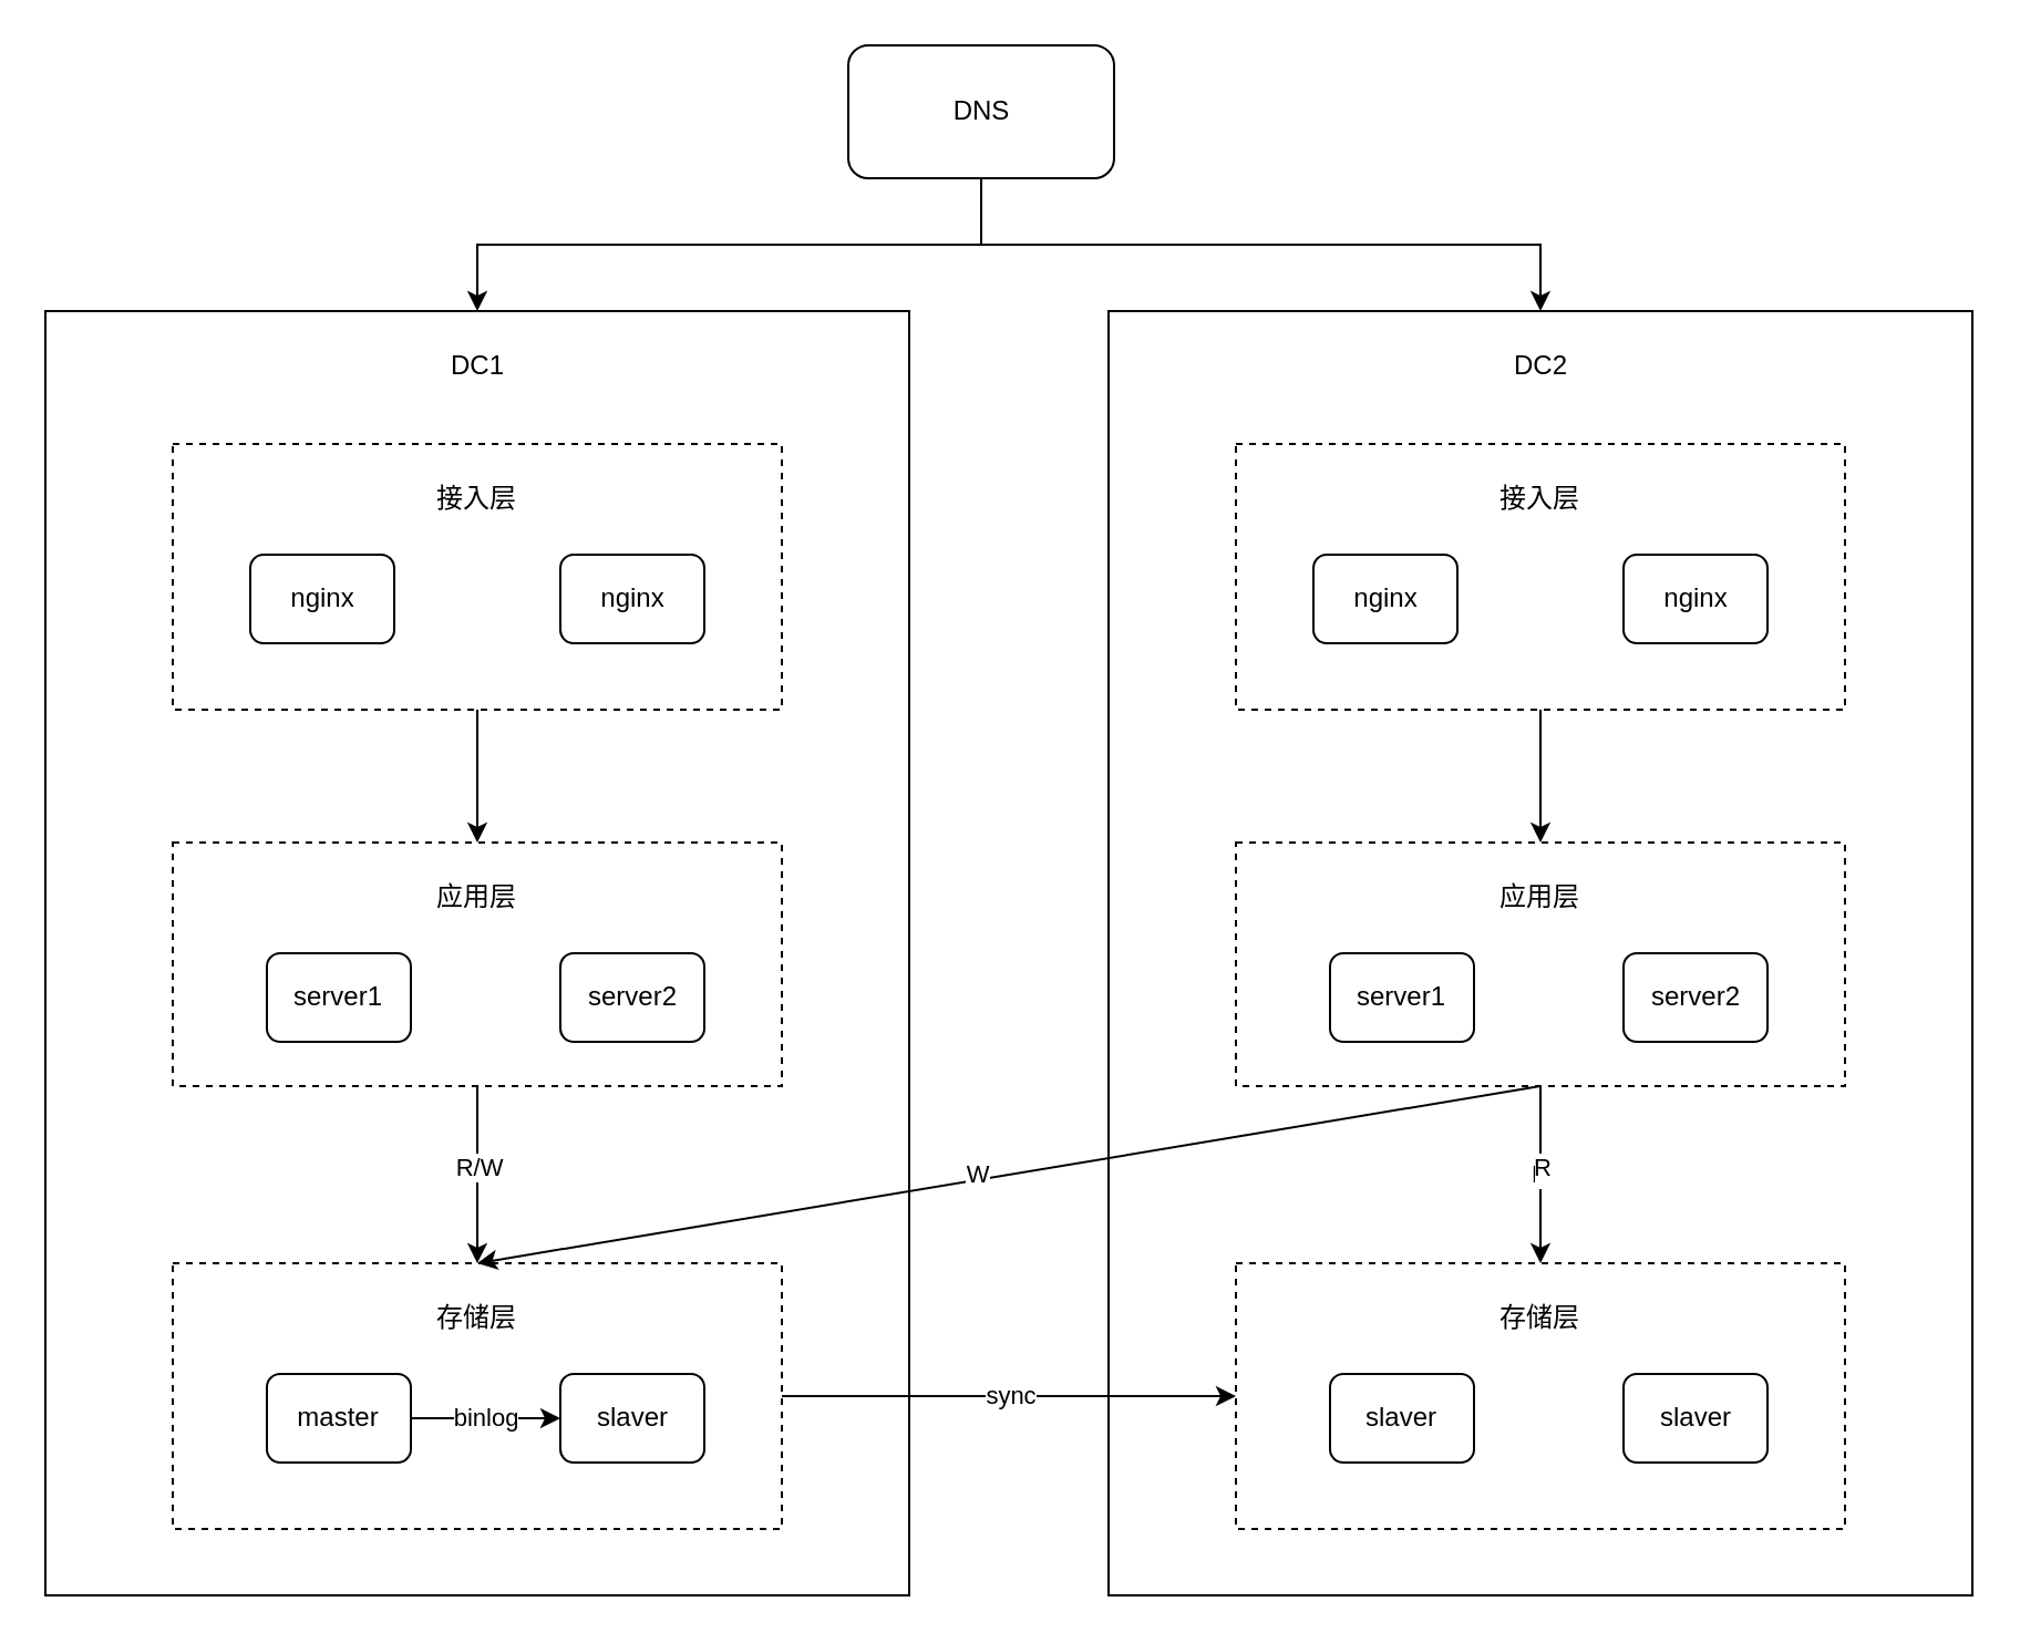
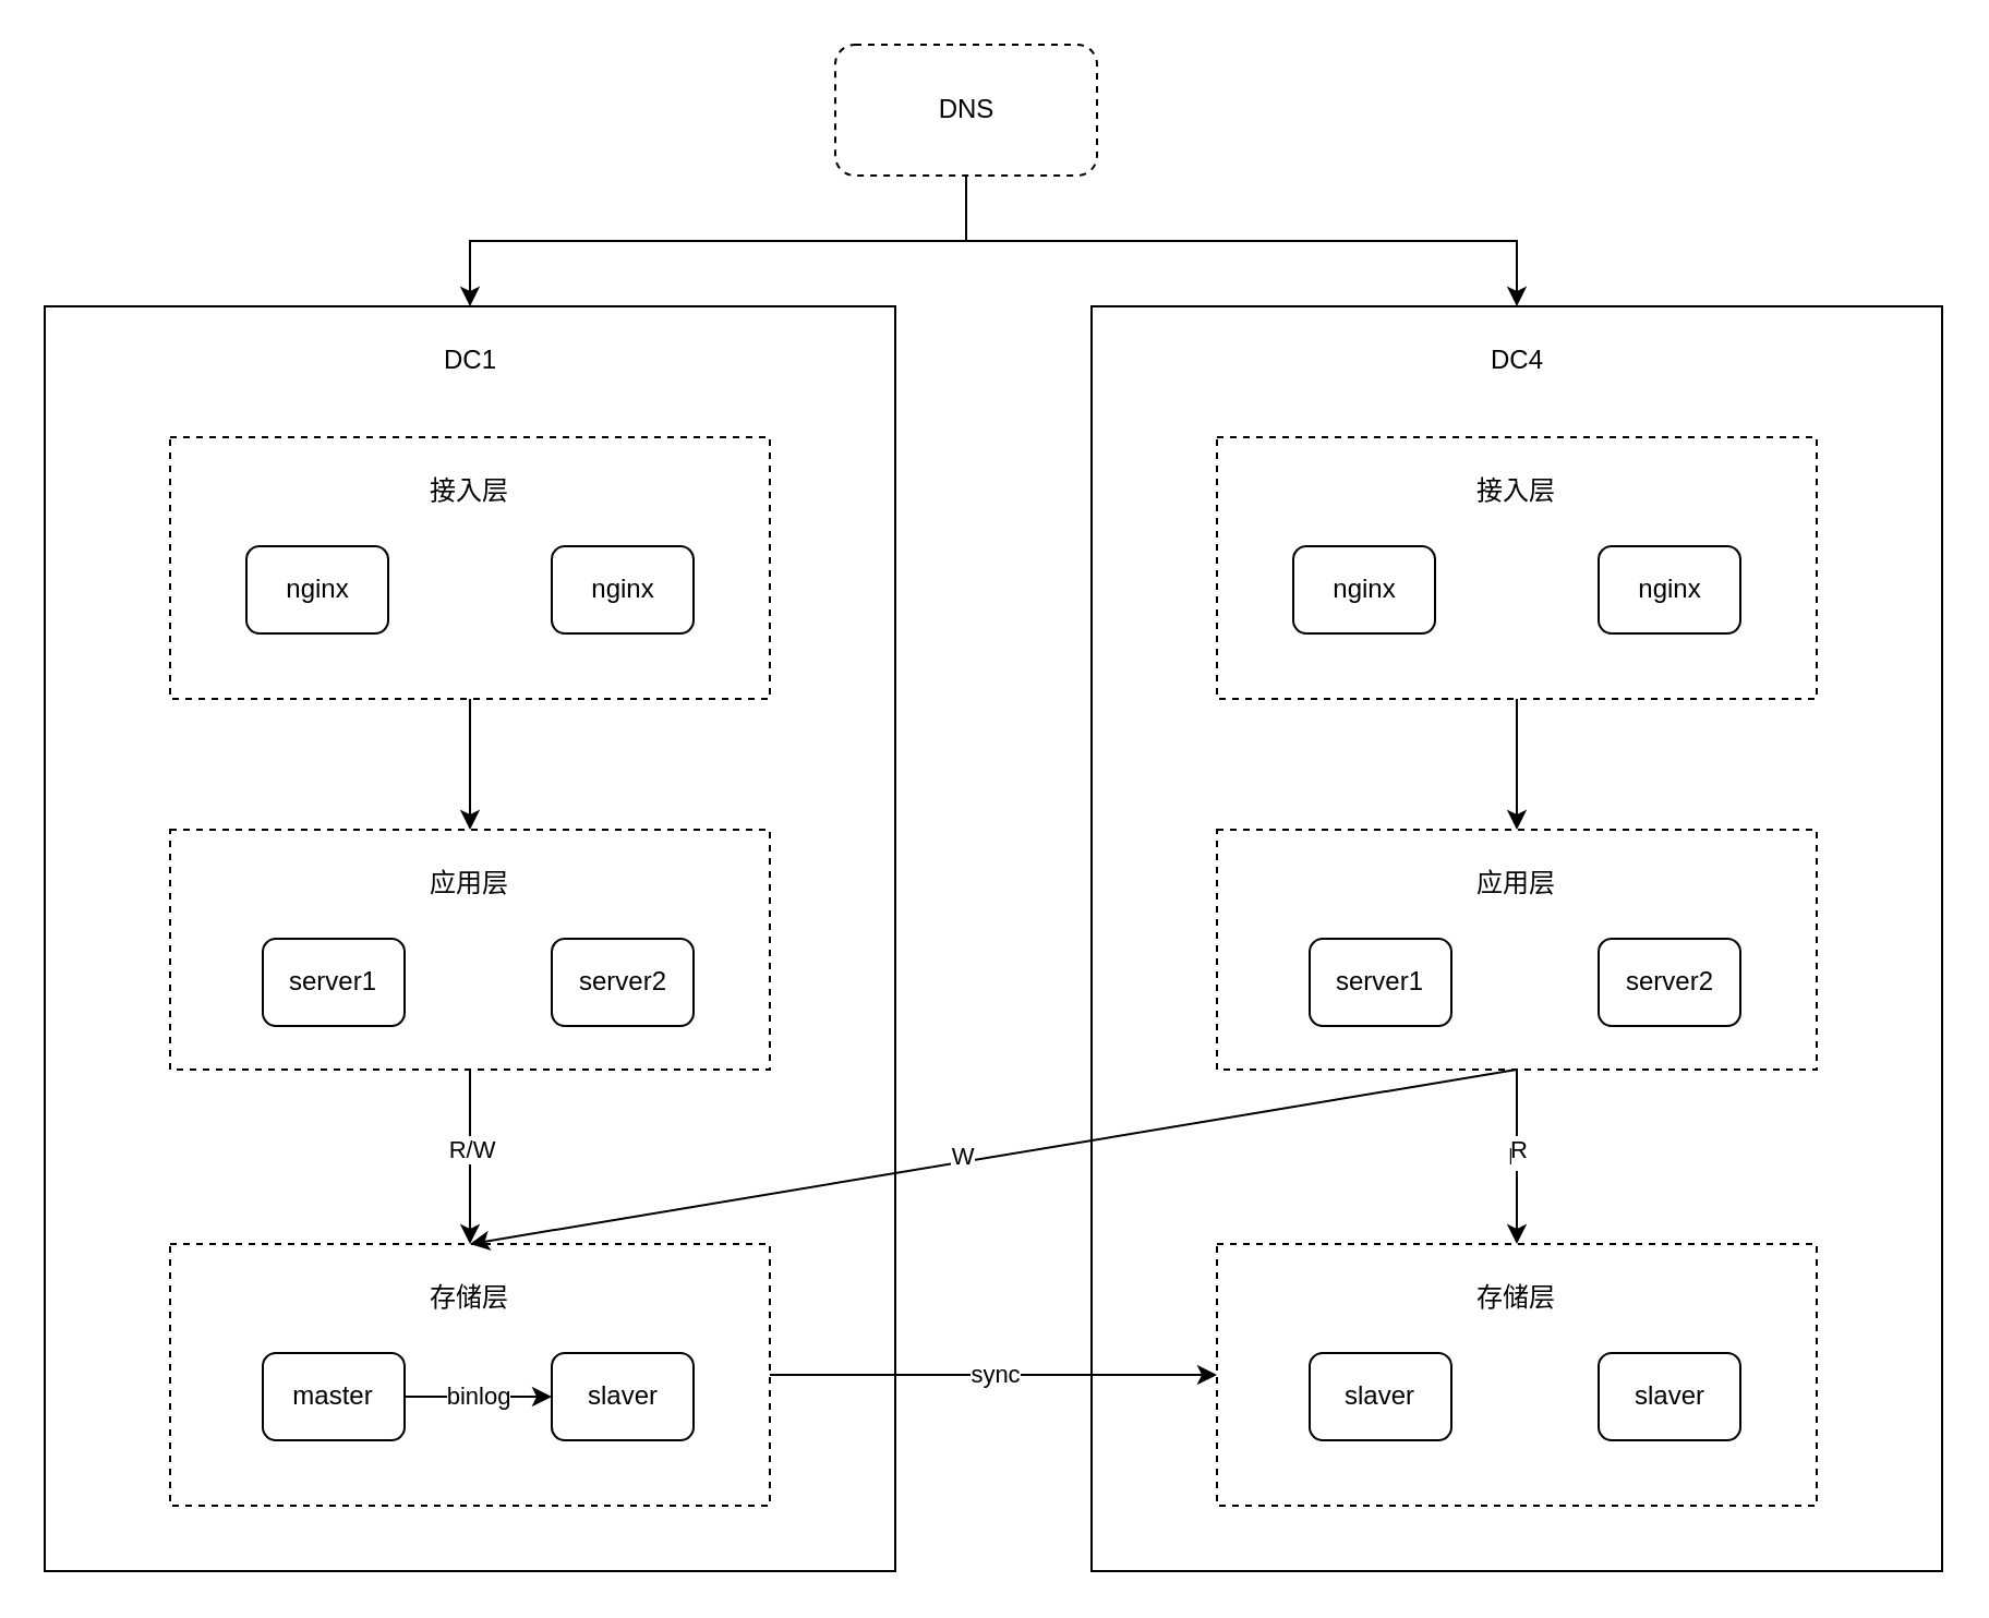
  <mxCell id="0" />
  <mxCell id="1" parent="0" />
  <mxCell id="2" value="" style="rounded=0;whiteSpace=wrap;html=1;" vertex="1" parent="1"><mxGeometry x="500" y="140" width="390" height="580" as="geometry" /></mxCell>
  <mxCell id="3" value="" style="rounded=0;whiteSpace=wrap;html=1;" vertex="1" parent="1"><mxGeometry x="20" y="140" width="390" height="580" as="geometry" /></mxCell>
  <mxCell id="4" style="edgeStyle=orthogonalEdgeStyle;rounded=0;orthogonalLoop=1;jettySize=auto;html=1;exitX=0.5;exitY=1;exitDx=0;exitDy=0;entryX=0.5;entryY=0;entryDx=0;entryDy=0;" edge="1" parent="1" source="6" target="3"><mxGeometry relative="1" as="geometry" /></mxCell>
  <mxCell id="5" style="edgeStyle=orthogonalEdgeStyle;rounded=0;orthogonalLoop=1;jettySize=auto;html=1;exitX=0.5;exitY=1;exitDx=0;exitDy=0;entryX=0.5;entryY=0;entryDx=0;entryDy=0;" edge="1" parent="1" source="6" target="2"><mxGeometry relative="1" as="geometry" /></mxCell>
- <mxCell id="6" value="DNS" style="rounded=1;whiteSpace=wrap;html=1;" vertex="1" parent="1"><mxGeometry x="382.5" y="20" width="120" height="60" as="geometry" /></mxCell>
+ <mxCell id="6" value="DNS" style="rounded=1;whiteSpace=wrap;html=1;dashed=1;" vertex="1" parent="1"><mxGeometry x="382.5" y="20" width="120" height="60" as="geometry" /></mxCell>
  <mxCell id="7" value="DC1" style="text;html=1;align=center;verticalAlign=middle;resizable=0;points=[];autosize=1;strokeColor=none;fillColor=none;" vertex="1" parent="1"><mxGeometry x="190" y="150" width="50" height="30" as="geometry" /></mxCell>
  <mxCell id="8" style="edgeStyle=orthogonalEdgeStyle;rounded=0;orthogonalLoop=1;jettySize=auto;html=1;exitX=0.5;exitY=1;exitDx=0;exitDy=0;entryX=0.5;entryY=0;entryDx=0;entryDy=0;" edge="1" parent="1" source="9" target="15"><mxGeometry relative="1" as="geometry" /></mxCell>
  <mxCell id="9" value="" style="rounded=0;whiteSpace=wrap;html=1;dashed=1;" vertex="1" parent="1"><mxGeometry x="77.5" y="200" width="275" height="120" as="geometry" /></mxCell>
  <mxCell id="10" value="接入层" style="text;html=1;strokeColor=none;fillColor=none;align=center;verticalAlign=middle;whiteSpace=wrap;rounded=0;" vertex="1" parent="1"><mxGeometry x="185" y="210" width="60" height="30" as="geometry" /></mxCell>
  <mxCell id="11" value="nginx" style="rounded=1;whiteSpace=wrap;html=1;" vertex="1" parent="1"><mxGeometry x="112.5" y="250" width="65" height="40" as="geometry" /></mxCell>
  <mxCell id="12" value="nginx" style="rounded=1;whiteSpace=wrap;html=1;" vertex="1" parent="1"><mxGeometry x="252.5" y="250" width="65" height="40" as="geometry" /></mxCell>
  <mxCell id="13" style="edgeStyle=orthogonalEdgeStyle;rounded=0;orthogonalLoop=1;jettySize=auto;html=1;exitX=0.5;exitY=1;exitDx=0;exitDy=0;" edge="1" parent="1" source="15" target="20"><mxGeometry relative="1" as="geometry" /></mxCell>
  <mxCell id="14" value="R/W" style="edgeLabel;html=1;align=center;verticalAlign=middle;resizable=0;points=[];" vertex="1" connectable="0" parent="13"><mxGeometry x="-0.289" y="1" relative="1" as="geometry"><mxPoint x="-1" y="8" as="offset" /></mxGeometry></mxCell>
  <mxCell id="15" value="" style="rounded=0;whiteSpace=wrap;html=1;dashed=1;" vertex="1" parent="1"><mxGeometry x="77.5" y="380" width="275" height="110" as="geometry" /></mxCell>
  <mxCell id="16" value="server2" style="rounded=1;whiteSpace=wrap;html=1;" vertex="1" parent="1"><mxGeometry x="252.5" y="430" width="65" height="40" as="geometry" /></mxCell>
  <mxCell id="17" value="server1" style="rounded=1;whiteSpace=wrap;html=1;" vertex="1" parent="1"><mxGeometry x="120" y="430" width="65" height="40" as="geometry" /></mxCell>
  <mxCell id="18" value="应用层" style="text;html=1;strokeColor=none;fillColor=none;align=center;verticalAlign=middle;whiteSpace=wrap;rounded=0;" vertex="1" parent="1"><mxGeometry x="185" y="390" width="60" height="30" as="geometry" /></mxCell>
  <mxCell id="19" value="sync" style="edgeStyle=orthogonalEdgeStyle;rounded=0;orthogonalLoop=1;jettySize=auto;html=1;exitX=1;exitY=0.5;exitDx=0;exitDy=0;entryX=0;entryY=0.5;entryDx=0;entryDy=0;" edge="1" parent="1" source="20" target="39"><mxGeometry relative="1" as="geometry" /></mxCell>
  <mxCell id="20" value="" style="rounded=0;whiteSpace=wrap;html=1;dashed=1;" vertex="1" parent="1"><mxGeometry x="77.5" y="570" width="275" height="120" as="geometry" /></mxCell>
  <mxCell id="21" value="slaver" style="rounded=1;whiteSpace=wrap;html=1;" vertex="1" parent="1"><mxGeometry x="252.5" y="620" width="65" height="40" as="geometry" /></mxCell>
  <mxCell id="22" value="binlog" style="edgeStyle=orthogonalEdgeStyle;rounded=0;orthogonalLoop=1;jettySize=auto;html=1;exitX=1;exitY=0.5;exitDx=0;exitDy=0;entryX=0;entryY=0.5;entryDx=0;entryDy=0;" edge="1" parent="1" source="23" target="21"><mxGeometry relative="1" as="geometry" /></mxCell>
  <mxCell id="23" value="master" style="rounded=1;whiteSpace=wrap;html=1;" vertex="1" parent="1"><mxGeometry x="120" y="620" width="65" height="40" as="geometry" /></mxCell>
  <mxCell id="24" value="存储层" style="text;html=1;strokeColor=none;fillColor=none;align=center;verticalAlign=middle;whiteSpace=wrap;rounded=0;" vertex="1" parent="1"><mxGeometry x="185" y="580" width="60" height="30" as="geometry" /></mxCell>
- <mxCell id="25" value="DC2" style="text;html=1;align=center;verticalAlign=middle;resizable=0;points=[];autosize=1;strokeColor=none;fillColor=none;" vertex="1" parent="1"><mxGeometry x="670" y="150" width="50" height="30" as="geometry" /></mxCell>
+ <mxCell id="25" value="DC4" style="text;html=1;align=center;verticalAlign=middle;resizable=0;points=[];autosize=1;strokeColor=none;fillColor=none;" vertex="1" parent="1"><mxGeometry x="670" y="150" width="50" height="30" as="geometry" /></mxCell>
  <mxCell id="26" style="edgeStyle=orthogonalEdgeStyle;rounded=0;orthogonalLoop=1;jettySize=auto;html=1;exitX=0.5;exitY=1;exitDx=0;exitDy=0;entryX=0.5;entryY=0;entryDx=0;entryDy=0;" edge="1" source="27" target="35" parent="1"><mxGeometry relative="1" as="geometry" /></mxCell>
  <mxCell id="27" value="" style="rounded=0;whiteSpace=wrap;html=1;dashed=1;" vertex="1" parent="1"><mxGeometry x="557.5" y="200" width="275" height="120" as="geometry" /></mxCell>
  <mxCell id="28" value="接入层" style="text;html=1;strokeColor=none;fillColor=none;align=center;verticalAlign=middle;whiteSpace=wrap;rounded=0;" vertex="1" parent="1"><mxGeometry x="665" y="210" width="60" height="30" as="geometry" /></mxCell>
  <mxCell id="29" value="nginx" style="rounded=1;whiteSpace=wrap;html=1;" vertex="1" parent="1"><mxGeometry x="592.5" y="250" width="65" height="40" as="geometry" /></mxCell>
  <mxCell id="30" value="nginx" style="rounded=1;whiteSpace=wrap;html=1;" vertex="1" parent="1"><mxGeometry x="732.5" y="250" width="65" height="40" as="geometry" /></mxCell>
  <mxCell id="31" value="R" style="edgeStyle=orthogonalEdgeStyle;rounded=0;orthogonalLoop=1;jettySize=auto;html=1;exitX=0.5;exitY=1;exitDx=0;exitDy=0;" edge="1" source="35" target="39" parent="1"><mxGeometry relative="1" as="geometry" /></mxCell>
  <mxCell id="32" value="R" style="edgeLabel;html=1;align=center;verticalAlign=middle;resizable=0;points=[];" vertex="1" connectable="0" parent="31"><mxGeometry x="-0.289" y="1" relative="1" as="geometry"><mxPoint x="-1" y="8" as="offset" /></mxGeometry></mxCell>
  <mxCell id="33" style="rounded=0;orthogonalLoop=1;jettySize=auto;html=1;exitX=0.5;exitY=1;exitDx=0;exitDy=0;entryX=0.5;entryY=0;entryDx=0;entryDy=0;" edge="1" parent="1" source="35" target="20"><mxGeometry relative="1" as="geometry" /></mxCell>
  <mxCell id="34" value="W" style="edgeLabel;html=1;align=center;verticalAlign=middle;resizable=0;points=[];" vertex="1" connectable="0" parent="33"><mxGeometry x="0.059" y="-3" relative="1" as="geometry"><mxPoint as="offset" /></mxGeometry></mxCell>
  <mxCell id="35" value="" style="rounded=0;whiteSpace=wrap;html=1;dashed=1;" vertex="1" parent="1"><mxGeometry x="557.5" y="380" width="275" height="110" as="geometry" /></mxCell>
  <mxCell id="36" value="server2" style="rounded=1;whiteSpace=wrap;html=1;" vertex="1" parent="1"><mxGeometry x="732.5" y="430" width="65" height="40" as="geometry" /></mxCell>
  <mxCell id="37" value="server1" style="rounded=1;whiteSpace=wrap;html=1;" vertex="1" parent="1"><mxGeometry x="600" y="430" width="65" height="40" as="geometry" /></mxCell>
  <mxCell id="38" value="应用层" style="text;html=1;strokeColor=none;fillColor=none;align=center;verticalAlign=middle;whiteSpace=wrap;rounded=0;" vertex="1" parent="1"><mxGeometry x="665" y="390" width="60" height="30" as="geometry" /></mxCell>
  <mxCell id="39" value="" style="rounded=0;whiteSpace=wrap;html=1;dashed=1;" vertex="1" parent="1"><mxGeometry x="557.5" y="570" width="275" height="120" as="geometry" /></mxCell>
  <mxCell id="40" value="slaver" style="rounded=1;whiteSpace=wrap;html=1;" vertex="1" parent="1"><mxGeometry x="732.5" y="620" width="65" height="40" as="geometry" /></mxCell>
  <mxCell id="41" value="slaver" style="rounded=1;whiteSpace=wrap;html=1;" vertex="1" parent="1"><mxGeometry x="600" y="620" width="65" height="40" as="geometry" /></mxCell>
  <mxCell id="42" value="存储层" style="text;html=1;strokeColor=none;fillColor=none;align=center;verticalAlign=middle;whiteSpace=wrap;rounded=0;" vertex="1" parent="1"><mxGeometry x="665" y="580" width="60" height="30" as="geometry" /></mxCell>
